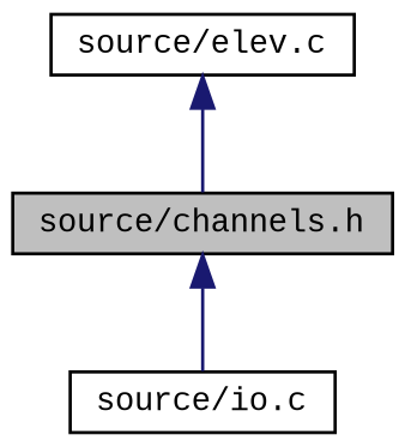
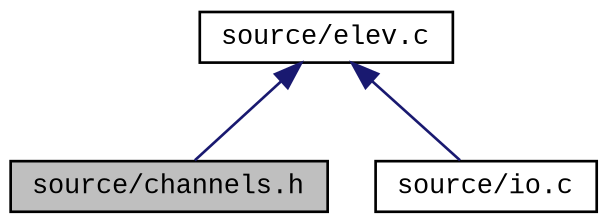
  digraph {
    fontname="Liberation Mono"
    node [color=black fillcolor=white fontname="Liberation Mono" fontsize=10 shape=record style=filled]
    edge [color=midnightblue dir=back fontname="Liberation Mono" fontsize=10 labelfontname=Helvetica labelfontsize=10 style=solid]
    n1 [fillcolor=grey75 fontcolor=black height=0.2 label="source/channels.h" width=0.4]
    n2 [height=0.2 label="source/io.c" width=0.4]
    n3 [height=0.2 label="source/elev.c" width=0.4]
-   n1 -> n2
+   n3 -> n2
    n3 -> n1
  }
